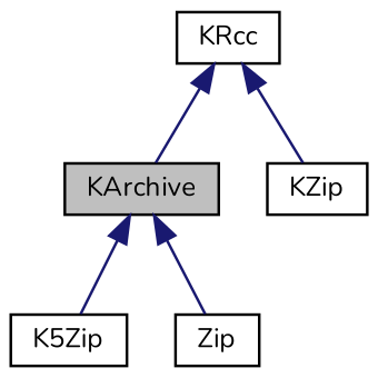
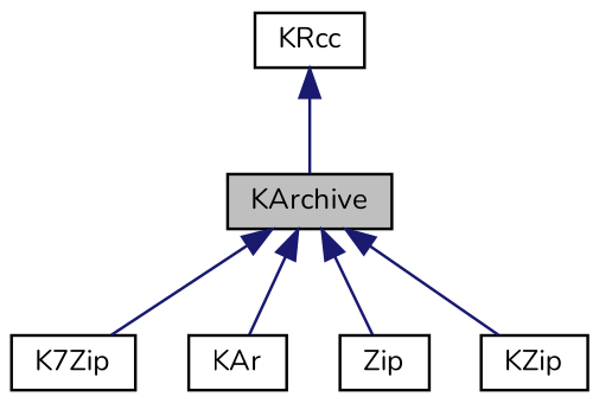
  digraph {
    fontname=Nunito
    node [color=black fillcolor=white fontname=Nunito fontsize=10 shape=record style=filled]
    edge [color=midnightblue dir=back fontname=Nunito fontsize=10 labelfontname=Helvetica labelfontsize=10 style=solid]
    n1 [fillcolor=grey75 fontcolor=black height=0.2 label=KArchive width=0.4]
-   n2 [height=0.2 label=K5Zip width=0.4]
+   n2 [height=0.2 label=K7Zip width=0.4]
+   n3 [height=0.2 label=KAr width=0.4]
    n4 [height=0.2 label=Zip width=0.4]
    n5 [height=0.2 label=KZip width=0.4]
    n6 [height=0.2 label=KRcc width=0.4]
    n1 -> n2
+   n1 -> n3
    n1 -> n4
-   n6 -> n5
+   n1 -> n5
    n6 -> n1
  }
